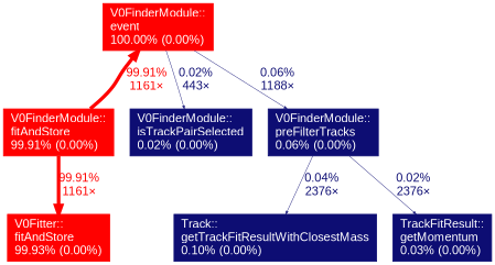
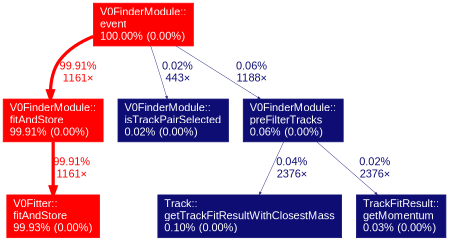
  digraph {
    fontname=Arial
    node [color="#0d0d73" fontcolor="#ffffff" fontname=Arial shape=box style=filled]
    edge [arrowsize=0.35 color="#0d0d73" fontcolor="#0d0d73" fontname=Arial penwidth=0.50]
    n1 [label="Track::\lgetTrackFitResultWithClosestMass\l0.10% (0.00%)\l"]
    n2 [label="TrackFitResult::\lgetMomentum\l0.03% (0.00%)\l"]
    n3 [color="#ff0000" label="V0FinderModule::\levent\l100.00% (0.00%)\l"]
    n4 [color="#ff0100" label="V0FinderModule::\lfitAndStore\l99.91% (0.00%)\l"]
    n5 [label="V0FinderModule::\lisTrackPairSelected\l0.02% (0.00%)\l"]
    n6 [label="V0FinderModule::\lpreFilterTracks\l0.06% (0.00%)\l"]
    n7 [color="#ff0100" label="V0Fitter::\lfitAndStore\l99.93% (0.00%)\l"]
-   n4 -> n3 [arrowsize=1.00 color="#ff0100" fontcolor="#ff0100" label="99.91%\n1161×" penwidth=4.00]
+   n3 -> n4 [arrowsize=1.00 color="#ff0100" fontcolor="#ff0100" label="99.91%\n1161×" penwidth=4.00]
    n3 -> n5 [label="0.02%\n443×"]
    n3 -> n6 [label="0.06%\n1188×"]
    n4 -> n7 [arrowsize=1.00 color="#ff0100" fontcolor="#ff0100" label="99.91%\n1161×" penwidth=4.00]
    n6 -> n1 [label="0.04%\n2376×"]
    n6 -> n2 [label="0.02%\n2376×"]
  }
